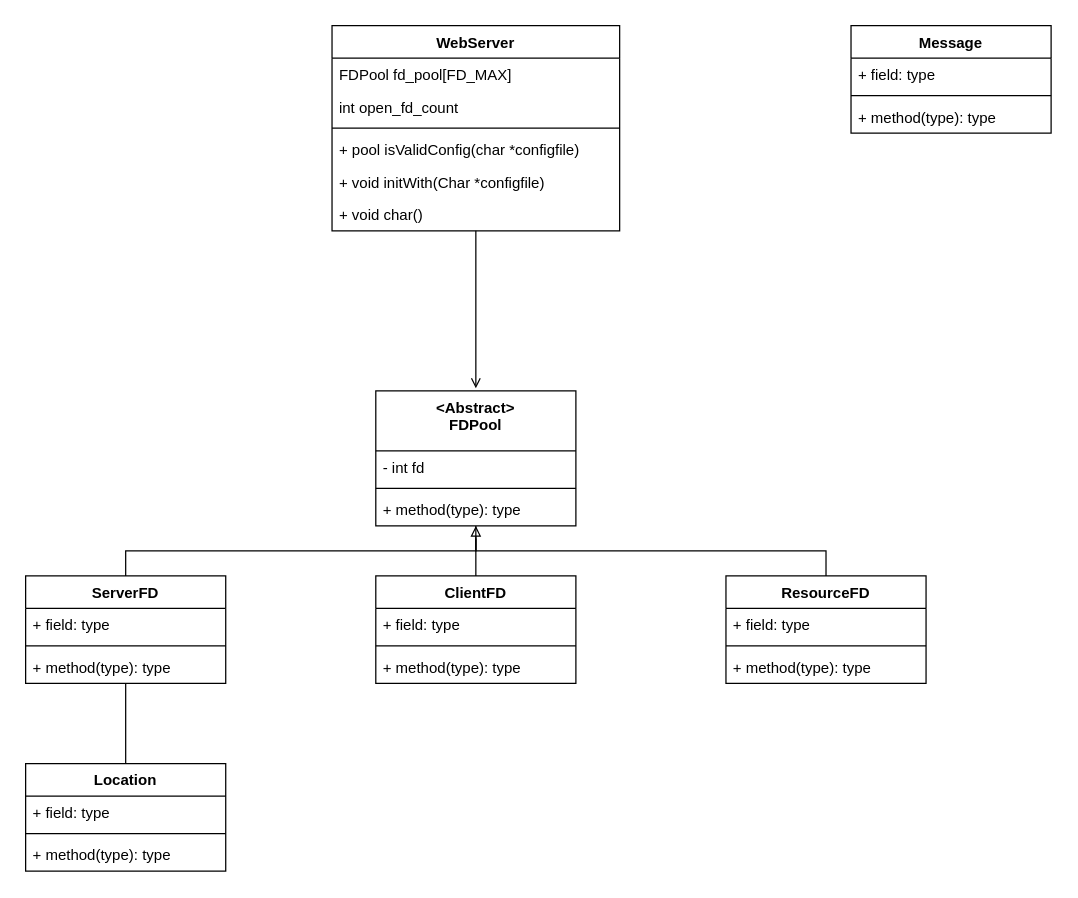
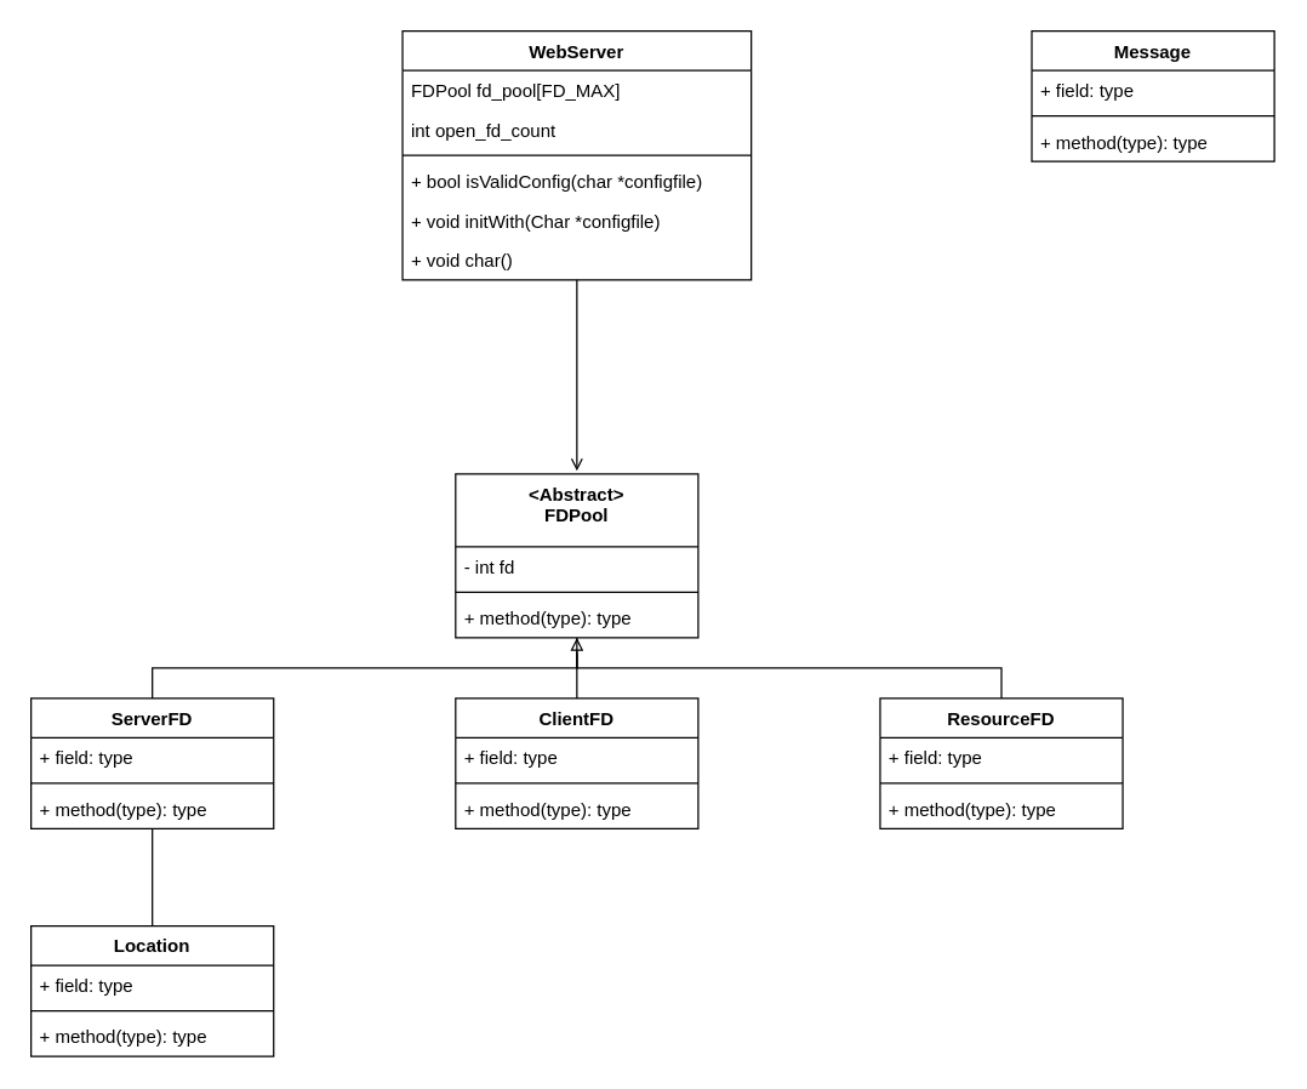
  <mxCell id="0" />
  <mxCell id="1" parent="0" />
  <mxCell id="2" style="edgeStyle=orthogonalEdgeStyle;rounded=0;orthogonalLoop=1;jettySize=auto;html=1;endArrow=open;endFill=0;" parent="1" source="3" edge="1"><mxGeometry relative="1" as="geometry"><mxPoint x="380" y="310" as="targetPoint" /></mxGeometry></mxCell>
  <mxCell id="3" value="WebServer" style="swimlane;fontStyle=1;align=center;verticalAlign=top;childLayout=stackLayout;horizontal=1;startSize=26;horizontalStack=0;resizeParent=1;resizeParentMax=0;resizeLast=0;collapsible=1;marginBottom=0;" parent="1" vertex="1"><mxGeometry x="265" y="20" width="230" height="164" as="geometry" /></mxCell>
  <mxCell id="4" value="FDPool fd_pool[FD_MAX]" style="text;strokeColor=none;fillColor=none;align=left;verticalAlign=top;spacingLeft=4;spacingRight=4;overflow=hidden;rotatable=0;points=[[0,0.5],[1,0.5]];portConstraint=eastwest;" parent="3" vertex="1"><mxGeometry y="26" width="230" height="26" as="geometry" /></mxCell>
  <mxCell id="5" value="int open_fd_count" style="text;strokeColor=none;fillColor=none;align=left;verticalAlign=top;spacingLeft=4;spacingRight=4;overflow=hidden;rotatable=0;points=[[0,0.5],[1,0.5]];portConstraint=eastwest;" parent="3" vertex="1"><mxGeometry y="52" width="230" height="26" as="geometry" /></mxCell>
  <mxCell id="6" value="" style="line;strokeWidth=1;fillColor=none;align=left;verticalAlign=middle;spacingTop=-1;spacingLeft=3;spacingRight=3;rotatable=0;labelPosition=right;points=[];portConstraint=eastwest;" parent="3" vertex="1"><mxGeometry y="78" width="230" height="8" as="geometry" /></mxCell>
- <mxCell id="7" value="+ pool isValidConfig(char *configfile)" style="text;strokeColor=none;fillColor=none;align=left;verticalAlign=top;spacingLeft=4;spacingRight=4;overflow=hidden;rotatable=0;points=[[0,0.5],[1,0.5]];portConstraint=eastwest;" parent="3" vertex="1"><mxGeometry y="86" width="230" height="26" as="geometry" /></mxCell>
+ <mxCell id="7" value="+ bool isValidConfig(char *configfile)" style="text;strokeColor=none;fillColor=none;align=left;verticalAlign=top;spacingLeft=4;spacingRight=4;overflow=hidden;rotatable=0;points=[[0,0.5],[1,0.5]];portConstraint=eastwest;" parent="3" vertex="1"><mxGeometry y="86" width="230" height="26" as="geometry" /></mxCell>
  <mxCell id="8" value="+ void initWith(Char *configfile)" style="text;strokeColor=none;fillColor=none;align=left;verticalAlign=top;spacingLeft=4;spacingRight=4;overflow=hidden;rotatable=0;points=[[0,0.5],[1,0.5]];portConstraint=eastwest;" parent="3" vertex="1"><mxGeometry y="112" width="230" height="26" as="geometry" /></mxCell>
  <mxCell id="9" value="+ void char()" style="text;strokeColor=none;fillColor=none;align=left;verticalAlign=top;spacingLeft=4;spacingRight=4;overflow=hidden;rotatable=0;points=[[0,0.5],[1,0.5]];portConstraint=eastwest;" parent="3" vertex="1"><mxGeometry y="138" width="230" height="26" as="geometry" /></mxCell>
  <mxCell id="10" value="&lt;Abstract&gt;&#10;FDPool" style="swimlane;fontStyle=1;align=center;verticalAlign=top;childLayout=stackLayout;horizontal=1;startSize=48;horizontalStack=0;resizeParent=1;resizeParentMax=0;resizeLast=0;collapsible=1;marginBottom=0;" parent="1" vertex="1"><mxGeometry x="300" y="312" width="160" height="108" as="geometry" /></mxCell>
  <mxCell id="11" value="- int fd" style="text;strokeColor=none;fillColor=none;align=left;verticalAlign=top;spacingLeft=4;spacingRight=4;overflow=hidden;rotatable=0;points=[[0,0.5],[1,0.5]];portConstraint=eastwest;" parent="10" vertex="1"><mxGeometry y="48" width="160" height="26" as="geometry" /></mxCell>
  <mxCell id="12" value="" style="line;strokeWidth=1;fillColor=none;align=left;verticalAlign=middle;spacingTop=-1;spacingLeft=3;spacingRight=3;rotatable=0;labelPosition=right;points=[];portConstraint=eastwest;" parent="10" vertex="1"><mxGeometry y="74" width="160" height="8" as="geometry" /></mxCell>
  <mxCell id="13" value="+ method(type): type" style="text;strokeColor=none;fillColor=none;align=left;verticalAlign=top;spacingLeft=4;spacingRight=4;overflow=hidden;rotatable=0;points=[[0,0.5],[1,0.5]];portConstraint=eastwest;" parent="10" vertex="1"><mxGeometry y="82" width="160" height="26" as="geometry" /></mxCell>
  <mxCell id="14" style="edgeStyle=orthogonalEdgeStyle;rounded=0;orthogonalLoop=1;jettySize=auto;html=1;exitX=0.5;exitY=0;exitDx=0;exitDy=0;endArrow=block;endFill=0;" parent="1" source="16" target="10" edge="1"><mxGeometry relative="1" as="geometry" /></mxCell>
  <mxCell id="15" style="edgeStyle=orthogonalEdgeStyle;rounded=0;orthogonalLoop=1;jettySize=auto;html=1;entryX=0.5;entryY=0;entryDx=0;entryDy=0;endArrow=none;endFill=0;" parent="1" source="16" target="30" edge="1"><mxGeometry relative="1" as="geometry" /></mxCell>
  <mxCell id="16" value="ServerFD" style="swimlane;fontStyle=1;align=center;verticalAlign=top;childLayout=stackLayout;horizontal=1;startSize=26;horizontalStack=0;resizeParent=1;resizeParentMax=0;resizeLast=0;collapsible=1;marginBottom=0;" parent="1" vertex="1"><mxGeometry y="460" width="160" height="86" as="geometry" x="20" /></mxCell>
  <mxCell id="17" value="+ field: type" style="text;strokeColor=none;fillColor=none;align=left;verticalAlign=top;spacingLeft=4;spacingRight=4;overflow=hidden;rotatable=0;points=[[0,0.5],[1,0.5]];portConstraint=eastwest;" parent="16" vertex="1"><mxGeometry y="26" width="160" height="26" as="geometry" /></mxCell>
  <mxCell id="18" value="" style="line;strokeWidth=1;fillColor=none;align=left;verticalAlign=middle;spacingTop=-1;spacingLeft=3;spacingRight=3;rotatable=0;labelPosition=right;points=[];portConstraint=eastwest;" parent="16" vertex="1"><mxGeometry y="52" width="160" height="8" as="geometry" /></mxCell>
  <mxCell id="19" value="+ method(type): type" style="text;strokeColor=none;fillColor=none;align=left;verticalAlign=top;spacingLeft=4;spacingRight=4;overflow=hidden;rotatable=0;points=[[0,0.5],[1,0.5]];portConstraint=eastwest;" parent="16" vertex="1"><mxGeometry y="60" width="160" height="26" as="geometry" /></mxCell>
  <mxCell id="20" style="edgeStyle=orthogonalEdgeStyle;rounded=0;orthogonalLoop=1;jettySize=auto;html=1;exitX=0.5;exitY=0;exitDx=0;exitDy=0;endArrow=none;endFill=0;" parent="1" source="21" edge="1"><mxGeometry relative="1" as="geometry"><mxPoint x="380" y="420" as="targetPoint" /></mxGeometry></mxCell>
  <mxCell id="21" value="ClientFD" style="swimlane;fontStyle=1;align=center;verticalAlign=top;childLayout=stackLayout;horizontal=1;startSize=26;horizontalStack=0;resizeParent=1;resizeParentMax=0;resizeLast=0;collapsible=1;marginBottom=0;" parent="1" vertex="1"><mxGeometry x="300" y="460" width="160" height="86" as="geometry" /></mxCell>
  <mxCell id="22" value="+ field: type" style="text;strokeColor=none;fillColor=none;align=left;verticalAlign=top;spacingLeft=4;spacingRight=4;overflow=hidden;rotatable=0;points=[[0,0.5],[1,0.5]];portConstraint=eastwest;" parent="21" vertex="1"><mxGeometry y="26" width="160" height="26" as="geometry" /></mxCell>
  <mxCell id="23" value="" style="line;strokeWidth=1;fillColor=none;align=left;verticalAlign=middle;spacingTop=-1;spacingLeft=3;spacingRight=3;rotatable=0;labelPosition=right;points=[];portConstraint=eastwest;" parent="21" vertex="1"><mxGeometry y="52" width="160" height="8" as="geometry" /></mxCell>
  <mxCell id="24" value="+ method(type): type" style="text;strokeColor=none;fillColor=none;align=left;verticalAlign=top;spacingLeft=4;spacingRight=4;overflow=hidden;rotatable=0;points=[[0,0.5],[1,0.5]];portConstraint=eastwest;" parent="21" vertex="1"><mxGeometry y="60" width="160" height="26" as="geometry" /></mxCell>
  <mxCell id="25" style="edgeStyle=orthogonalEdgeStyle;rounded=0;orthogonalLoop=1;jettySize=auto;html=1;exitX=0.5;exitY=0;exitDx=0;exitDy=0;endArrow=none;endFill=0;" parent="1" source="26" edge="1"><mxGeometry relative="1" as="geometry"><mxPoint x="380" y="430" as="targetPoint" /><Array as="points"><mxPoint x="660" y="440" /><mxPoint x="380" y="440" /></Array></mxGeometry></mxCell>
  <mxCell id="26" value="ResourceFD" style="swimlane;fontStyle=1;align=center;verticalAlign=top;childLayout=stackLayout;horizontal=1;startSize=26;horizontalStack=0;resizeParent=1;resizeParentMax=0;resizeLast=0;collapsible=1;marginBottom=0;" parent="1" vertex="1"><mxGeometry x="580" y="460" width="160" height="86" as="geometry" /></mxCell>
  <mxCell id="27" value="+ field: type" style="text;strokeColor=none;fillColor=none;align=left;verticalAlign=top;spacingLeft=4;spacingRight=4;overflow=hidden;rotatable=0;points=[[0,0.5],[1,0.5]];portConstraint=eastwest;" parent="26" vertex="1"><mxGeometry y="26" width="160" height="26" as="geometry" /></mxCell>
  <mxCell id="28" value="" style="line;strokeWidth=1;fillColor=none;align=left;verticalAlign=middle;spacingTop=-1;spacingLeft=3;spacingRight=3;rotatable=0;labelPosition=right;points=[];portConstraint=eastwest;" parent="26" vertex="1"><mxGeometry y="52" width="160" height="8" as="geometry" /></mxCell>
  <mxCell id="29" value="+ method(type): type" style="text;strokeColor=none;fillColor=none;align=left;verticalAlign=top;spacingLeft=4;spacingRight=4;overflow=hidden;rotatable=0;points=[[0,0.5],[1,0.5]];portConstraint=eastwest;" parent="26" vertex="1"><mxGeometry y="60" width="160" height="26" as="geometry" /></mxCell>
  <mxCell id="30" value="Location" style="swimlane;fontStyle=1;align=center;verticalAlign=top;childLayout=stackLayout;horizontal=1;startSize=26;horizontalStack=0;resizeParent=1;resizeParentMax=0;resizeLast=0;collapsible=1;marginBottom=0;" parent="1" vertex="1"><mxGeometry y="610" width="160" height="86" as="geometry" x="20" /></mxCell>
  <mxCell id="31" value="+ field: type" style="text;strokeColor=none;fillColor=none;align=left;verticalAlign=top;spacingLeft=4;spacingRight=4;overflow=hidden;rotatable=0;points=[[0,0.5],[1,0.5]];portConstraint=eastwest;" parent="30" vertex="1"><mxGeometry y="26" width="160" height="26" as="geometry" /></mxCell>
  <mxCell id="32" value="" style="line;strokeWidth=1;fillColor=none;align=left;verticalAlign=middle;spacingTop=-1;spacingLeft=3;spacingRight=3;rotatable=0;labelPosition=right;points=[];portConstraint=eastwest;" parent="30" vertex="1"><mxGeometry y="52" width="160" height="8" as="geometry" /></mxCell>
  <mxCell id="33" value="+ method(type): type" style="text;strokeColor=none;fillColor=none;align=left;verticalAlign=top;spacingLeft=4;spacingRight=4;overflow=hidden;rotatable=0;points=[[0,0.5],[1,0.5]];portConstraint=eastwest;" parent="30" vertex="1"><mxGeometry y="60" width="160" height="26" as="geometry" /></mxCell>
  <mxCell id="34" value="Message" style="swimlane;fontStyle=1;align=center;verticalAlign=top;childLayout=stackLayout;horizontal=1;startSize=26;horizontalStack=0;resizeParent=1;resizeParentMax=0;resizeLast=0;collapsible=1;marginBottom=0;" parent="1" vertex="1"><mxGeometry x="680" y="20" width="160" height="86" as="geometry" /></mxCell>
  <mxCell id="35" value="+ field: type" style="text;strokeColor=none;fillColor=none;align=left;verticalAlign=top;spacingLeft=4;spacingRight=4;overflow=hidden;rotatable=0;points=[[0,0.5],[1,0.5]];portConstraint=eastwest;" parent="34" vertex="1"><mxGeometry y="26" width="160" height="26" as="geometry" /></mxCell>
  <mxCell id="36" value="" style="line;strokeWidth=1;fillColor=none;align=left;verticalAlign=middle;spacingTop=-1;spacingLeft=3;spacingRight=3;rotatable=0;labelPosition=right;points=[];portConstraint=eastwest;" parent="34" vertex="1"><mxGeometry y="52" width="160" height="8" as="geometry" /></mxCell>
  <mxCell id="37" value="+ method(type): type" style="text;strokeColor=none;fillColor=none;align=left;verticalAlign=top;spacingLeft=4;spacingRight=4;overflow=hidden;rotatable=0;points=[[0,0.5],[1,0.5]];portConstraint=eastwest;" parent="34" vertex="1"><mxGeometry y="60" width="160" height="26" as="geometry" /></mxCell>
